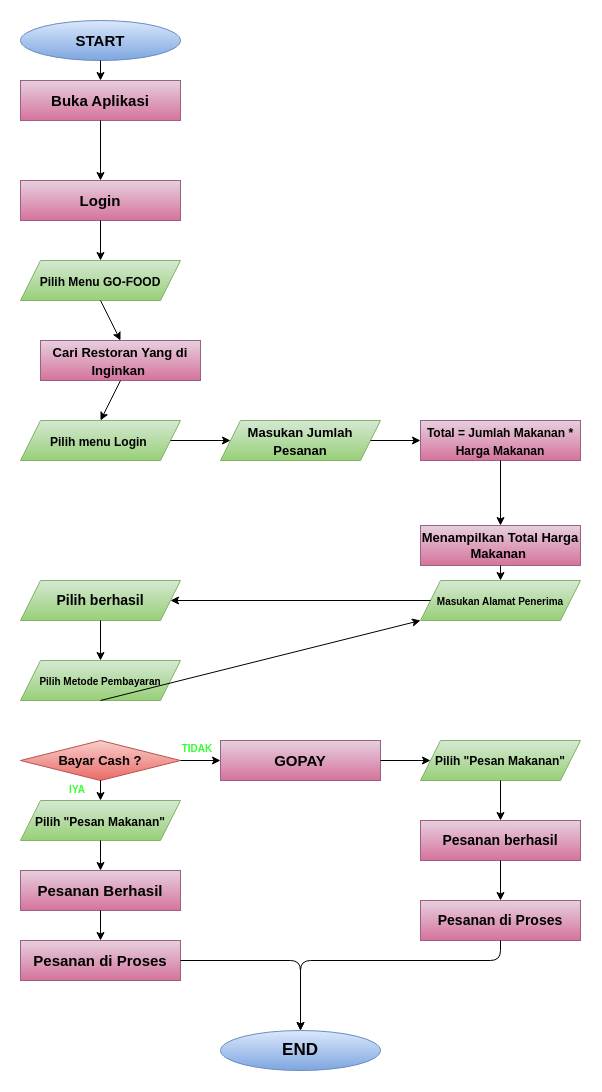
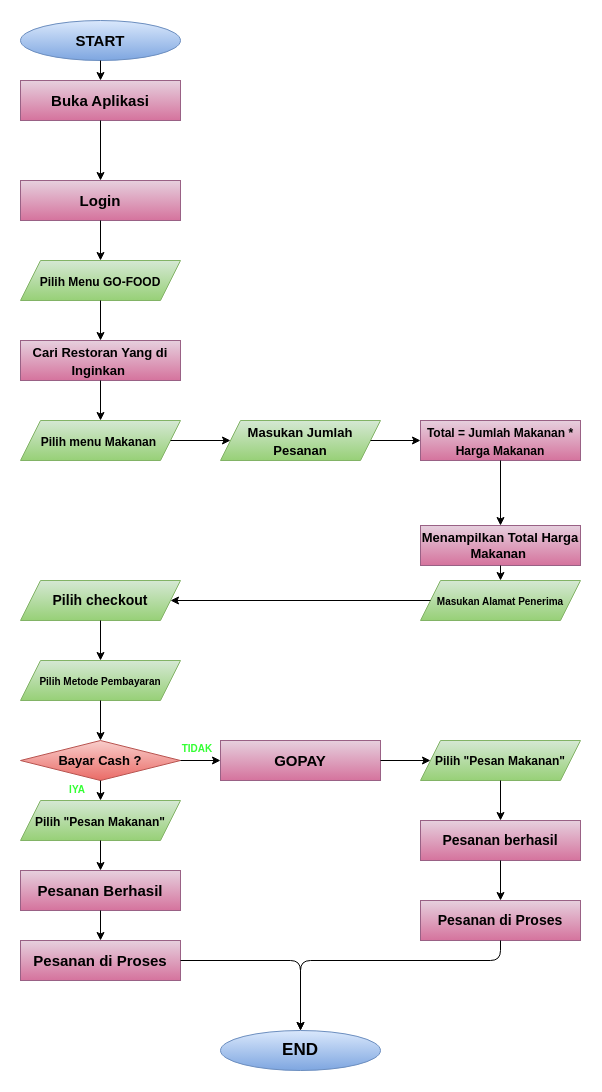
  <mxCell id="0" />
  <mxCell id="1" parent="0" />
  <mxCell id="2" value="&lt;font color=&quot;#000000&quot; size=&quot;1&quot;&gt;&lt;b style=&quot;font-size: 15px&quot;&gt;START&lt;/b&gt;&lt;/font&gt;" style="ellipse;whiteSpace=wrap;html=1;fillColor=#dae8fc;gradientColor=#7ea6e0;strokeColor=#6c8ebf;" vertex="1" parent="1"><mxGeometry x="20" y="20" width="160" height="40" as="geometry" /></mxCell>
  <mxCell id="3" value="&lt;b&gt;&lt;font style=&quot;font-size: 15px&quot;&gt;Buka Aplikasi&lt;/font&gt;&lt;/b&gt;" style="rounded=0;whiteSpace=wrap;html=1;fillColor=#e6d0de;gradientColor=#d5739d;strokeColor=#996185;" vertex="1" parent="1"><mxGeometry x="20" y="80" width="160" height="40" as="geometry" /></mxCell>
  <mxCell id="4" value="" style="endArrow=classic;html=1;exitX=0.5;exitY=1;exitDx=0;exitDy=0;entryX=0.5;entryY=0;entryDx=0;entryDy=0;" edge="1" parent="1" source="2" target="3"><mxGeometry width="50" height="50" relative="1" as="geometry"><mxPoint x="270" y="180" as="sourcePoint" /><mxPoint x="320" y="130" as="targetPoint" /></mxGeometry></mxCell>
  <mxCell id="5" value="&lt;b&gt;&lt;font style=&quot;font-size: 15px&quot;&gt;Login&lt;/font&gt;&lt;/b&gt;" style="rounded=0;whiteSpace=wrap;html=1;fillColor=#e6d0de;gradientColor=#d5739d;strokeColor=#996185;" vertex="1" parent="1"><mxGeometry x="20" y="180" width="160" height="40" as="geometry" /></mxCell>
  <mxCell id="6" value="" style="endArrow=classic;html=1;exitX=0.5;exitY=1;exitDx=0;exitDy=0;entryX=0.5;entryY=0;entryDx=0;entryDy=0;" edge="1" parent="1" source="3" target="5"><mxGeometry width="50" height="50" relative="1" as="geometry"><mxPoint x="140" y="160" as="sourcePoint" /><mxPoint x="320" y="130" as="targetPoint" /></mxGeometry></mxCell>
  <mxCell id="7" value="&lt;b&gt;&lt;font style=&quot;font-size: 12px&quot; color=&quot;#000000&quot;&gt;Pilih Menu GO-FOOD&lt;/font&gt;&lt;/b&gt;" style="shape=parallelogram;perimeter=parallelogramPerimeter;whiteSpace=wrap;html=1;fixedSize=1;fontSize=15;fillColor=#d5e8d4;gradientColor=#97d077;strokeColor=#82b366;" vertex="1" parent="1"><mxGeometry x="20" y="260" width="160" height="40" as="geometry" /></mxCell>
- <mxCell id="8" value="&lt;b&gt;&lt;font style=&quot;font-size: 13px&quot;&gt;Cari Restoran Yang di Inginkan&amp;nbsp;&lt;/font&gt;&lt;/b&gt;" style="rounded=0;whiteSpace=wrap;html=1;fontSize=15;fillColor=#e6d0de;gradientColor=#d5739d;strokeColor=#996185;" vertex="1" parent="1"><mxGeometry x="40" y="340" width="160" height="40" as="geometry" /></mxCell>
- <mxCell id="9" value="&lt;b&gt;&lt;font style=&quot;font-size: 12px&quot; color=&quot;#000000&quot;&gt;Pilih menu Login&amp;nbsp;&lt;/font&gt;&lt;/b&gt;" style="shape=parallelogram;perimeter=parallelogramPerimeter;whiteSpace=wrap;html=1;fixedSize=1;fontSize=15;fillColor=#d5e8d4;gradientColor=#97d077;strokeColor=#82b366;" vertex="1" parent="1"><mxGeometry x="20" y="420" width="160" height="40" as="geometry" /></mxCell>
+ <mxCell id="8" value="&lt;b&gt;&lt;font style=&quot;font-size: 13px&quot;&gt;Cari Restoran Yang di Inginkan&amp;nbsp;&lt;/font&gt;&lt;/b&gt;" style="rounded=0;whiteSpace=wrap;html=1;fontSize=15;fillColor=#e6d0de;gradientColor=#d5739d;strokeColor=#996185;" vertex="1" parent="1"><mxGeometry x="20" y="340" width="160" height="40" as="geometry" /></mxCell>
+ <mxCell id="9" value="&lt;b&gt;&lt;font style=&quot;font-size: 12px&quot; color=&quot;#000000&quot;&gt;Pilih menu Makanan&amp;nbsp;&lt;/font&gt;&lt;/b&gt;" style="shape=parallelogram;perimeter=parallelogramPerimeter;whiteSpace=wrap;html=1;fixedSize=1;fontSize=15;fillColor=#d5e8d4;gradientColor=#97d077;strokeColor=#82b366;" vertex="1" parent="1"><mxGeometry x="20" y="420" width="160" height="40" as="geometry" /></mxCell>
  <mxCell id="10" value="" style="endArrow=classic;html=1;fontSize=15;fontColor=#000000;exitX=0.5;exitY=1;exitDx=0;exitDy=0;entryX=0.5;entryY=0;entryDx=0;entryDy=0;" edge="1" parent="1" source="5" target="7"><mxGeometry width="50" height="50" relative="1" as="geometry"><mxPoint x="280" y="310" as="sourcePoint" /><mxPoint x="330" y="260" as="targetPoint" /></mxGeometry></mxCell>
  <mxCell id="11" value="" style="endArrow=classic;html=1;fontSize=15;fontColor=#000000;exitX=0.5;exitY=1;exitDx=0;exitDy=0;entryX=0.5;entryY=0;entryDx=0;entryDy=0;" edge="1" parent="1" source="7" target="8"><mxGeometry width="50" height="50" relative="1" as="geometry"><mxPoint x="280" y="310" as="sourcePoint" /><mxPoint x="330" y="260" as="targetPoint" /></mxGeometry></mxCell>
  <mxCell id="12" value="" style="endArrow=classic;html=1;fontSize=15;fontColor=#000000;exitX=0.5;exitY=1;exitDx=0;exitDy=0;entryX=0.5;entryY=0;entryDx=0;entryDy=0;" edge="1" parent="1" source="8" target="9"><mxGeometry width="50" height="50" relative="1" as="geometry"><mxPoint x="280" y="310" as="sourcePoint" /><mxPoint x="330" y="260" as="targetPoint" /></mxGeometry></mxCell>
  <mxCell id="13" value="&lt;b&gt;&lt;font color=&quot;#000000&quot; style=&quot;font-size: 13px&quot;&gt;Masukan Jumlah Pesanan&lt;/font&gt;&lt;/b&gt;" style="shape=parallelogram;perimeter=parallelogramPerimeter;whiteSpace=wrap;html=1;fixedSize=1;fontSize=15;fillColor=#d5e8d4;gradientColor=#97d077;strokeColor=#82b366;" vertex="1" parent="1"><mxGeometry x="220" y="420" width="160" height="40" as="geometry" /></mxCell>
  <mxCell id="14" value="&lt;font style=&quot;font-size: 12px&quot;&gt;&lt;b&gt;Total = Jumlah Makanan * Harga Makanan&lt;/b&gt;&lt;/font&gt;" style="rounded=0;whiteSpace=wrap;html=1;fontSize=15;fillColor=#e6d0de;gradientColor=#d5739d;strokeColor=#996185;" vertex="1" parent="1"><mxGeometry x="420" y="420" width="160" height="40" as="geometry" /></mxCell>
  <mxCell id="15" value="" style="endArrow=classic;html=1;fontSize=15;fontColor=#000000;exitX=1;exitY=0.5;exitDx=0;exitDy=0;entryX=0;entryY=0.5;entryDx=0;entryDy=0;" edge="1" parent="1" source="13" target="14"><mxGeometry width="50" height="50" relative="1" as="geometry"><mxPoint x="320" y="380" as="sourcePoint" /><mxPoint x="410" y="440" as="targetPoint" /></mxGeometry></mxCell>
  <mxCell id="16" value="" style="endArrow=classic;html=1;fontSize=15;fontColor=#000000;exitX=1;exitY=0.5;exitDx=0;exitDy=0;" edge="1" parent="1" source="9" target="13"><mxGeometry width="50" height="50" relative="1" as="geometry"><mxPoint x="320" y="380" as="sourcePoint" /><mxPoint x="370" y="330" as="targetPoint" /></mxGeometry></mxCell>
  <mxCell id="17" value="&lt;b&gt;&lt;font style=&quot;font-size: 13px&quot;&gt;Menampilkan Total Harga Makanan&amp;nbsp;&lt;/font&gt;&lt;/b&gt;" style="rounded=0;whiteSpace=wrap;html=1;fontSize=12;fillColor=#e6d0de;gradientColor=#d5739d;strokeColor=#996185;" vertex="1" parent="1"><mxGeometry x="420" y="525" width="160" height="40" as="geometry" /></mxCell>
  <mxCell id="18" value="" style="endArrow=classic;html=1;fontSize=12;fontColor=#000000;entryX=0.5;entryY=0;entryDx=0;entryDy=0;exitX=0.5;exitY=1;exitDx=0;exitDy=0;" edge="1" parent="1" source="14" target="17"><mxGeometry width="50" height="50" relative="1" as="geometry"><mxPoint x="320" y="560" as="sourcePoint" /><mxPoint x="370" y="510" as="targetPoint" /></mxGeometry></mxCell>
  <mxCell id="19" value="&lt;font color=&quot;#000000&quot; size=&quot;1&quot;&gt;&lt;b&gt;Masukan Alamat Penerima&lt;/b&gt;&lt;/font&gt;" style="shape=parallelogram;perimeter=parallelogramPerimeter;whiteSpace=wrap;html=1;fixedSize=1;fontSize=13;fillColor=#d5e8d4;gradientColor=#97d077;strokeColor=#82b366;" vertex="1" parent="1"><mxGeometry x="420" y="580" width="160" height="40" as="geometry" /></mxCell>
- <mxCell id="20" value="&lt;font color=&quot;#000000&quot; size=&quot;1&quot;&gt;&lt;b style=&quot;font-size: 14px&quot;&gt;Pilih berhasil&lt;/b&gt;&lt;/font&gt;" style="shape=parallelogram;perimeter=parallelogramPerimeter;whiteSpace=wrap;html=1;fixedSize=1;fontSize=13;fillColor=#d5e8d4;gradientColor=#97d077;strokeColor=#82b366;" vertex="1" parent="1"><mxGeometry x="20" y="580" width="160" height="40" as="geometry" /></mxCell>
+ <mxCell id="20" value="&lt;font color=&quot;#000000&quot; size=&quot;1&quot;&gt;&lt;b style=&quot;font-size: 14px&quot;&gt;Pilih checkout&lt;/b&gt;&lt;/font&gt;" style="shape=parallelogram;perimeter=parallelogramPerimeter;whiteSpace=wrap;html=1;fixedSize=1;fontSize=13;fillColor=#d5e8d4;gradientColor=#97d077;strokeColor=#82b366;" vertex="1" parent="1"><mxGeometry x="20" y="580" width="160" height="40" as="geometry" /></mxCell>
  <mxCell id="21" value="&lt;font color=&quot;#000000&quot; size=&quot;1&quot;&gt;&lt;b&gt;Pilih Metode Pembayaran&lt;/b&gt;&lt;/font&gt;" style="shape=parallelogram;perimeter=parallelogramPerimeter;whiteSpace=wrap;html=1;fixedSize=1;fontSize=13;fillColor=#d5e8d4;gradientColor=#97d077;strokeColor=#82b366;" vertex="1" parent="1"><mxGeometry x="20" y="660" width="160" height="40" as="geometry" /></mxCell>
  <mxCell id="22" value="&lt;b&gt;Bayar Cash ?&lt;/b&gt;" style="rhombus;whiteSpace=wrap;html=1;fontSize=13;fillColor=#f8cecc;gradientColor=#ea6b66;strokeColor=#b85450;" vertex="1" parent="1"><mxGeometry x="20" y="740" width="160" height="40" as="geometry" /></mxCell>
  <mxCell id="23" value="" style="endArrow=classic;html=1;fontSize=13;fontColor=#000000;entryX=1;entryY=0.5;entryDx=0;entryDy=0;exitX=0;exitY=0.5;exitDx=0;exitDy=0;" edge="1" parent="1" source="19" target="20"><mxGeometry width="50" height="50" relative="1" as="geometry"><mxPoint x="320" y="670" as="sourcePoint" /><mxPoint x="370" y="620" as="targetPoint" /></mxGeometry></mxCell>
  <mxCell id="24" value="" style="endArrow=classic;html=1;fontSize=13;fontColor=#000000;exitX=0.5;exitY=1;exitDx=0;exitDy=0;entryX=0.5;entryY=0;entryDx=0;entryDy=0;" edge="1" parent="1" source="17" target="19"><mxGeometry width="50" height="50" relative="1" as="geometry"><mxPoint x="320" y="670" as="sourcePoint" /><mxPoint x="370" y="620" as="targetPoint" /></mxGeometry></mxCell>
  <mxCell id="25" value="" style="endArrow=classic;html=1;fontSize=13;fontColor=#000000;exitX=0.5;exitY=1;exitDx=0;exitDy=0;entryX=0.5;entryY=0;entryDx=0;entryDy=0;" edge="1" parent="1" source="20" target="21"><mxGeometry width="50" height="50" relative="1" as="geometry"><mxPoint x="320" y="670" as="sourcePoint" /><mxPoint x="370" y="620" as="targetPoint" /></mxGeometry></mxCell>
- <mxCell id="26" value="" style="endArrow=classic;html=1;fontSize=13;fontColor=#000000;exitX=0.5;exitY=1;exitDx=0;exitDy=0;" edge="1" parent="1" source="21" target="19"><mxGeometry width="50" height="50" relative="1" as="geometry"><mxPoint x="220" y="780" as="sourcePoint" /><mxPoint x="270" y="730" as="targetPoint" /></mxGeometry></mxCell>
+ <mxCell id="26" value="" style="endArrow=classic;html=1;fontSize=13;fontColor=#000000;exitX=0.5;exitY=1;exitDx=0;exitDy=0;entryX=0.5;entryY=0;entryDx=0;entryDy=0;" edge="1" parent="1" source="21" target="22"><mxGeometry width="50" height="50" relative="1" as="geometry"><mxPoint x="220" y="780" as="sourcePoint" /><mxPoint x="270" y="730" as="targetPoint" /></mxGeometry></mxCell>
  <mxCell id="27" value="&lt;b&gt;&lt;font style=&quot;font-size: 15px&quot;&gt;GOPAY&lt;/font&gt;&lt;/b&gt;" style="rounded=0;whiteSpace=wrap;html=1;fontSize=14;fillColor=#e6d0de;gradientColor=#d5739d;strokeColor=#996185;" vertex="1" parent="1"><mxGeometry x="220" y="740" width="160" height="40" as="geometry" /></mxCell>
  <mxCell id="28" value="&lt;font color=&quot;#000000&quot; size=&quot;1&quot;&gt;&lt;b style=&quot;font-size: 12px&quot;&gt;Pilih &quot;Pesan Makanan&quot;&lt;/b&gt;&lt;/font&gt;" style="shape=parallelogram;perimeter=parallelogramPerimeter;whiteSpace=wrap;html=1;fixedSize=1;fontSize=14;fillColor=#d5e8d4;gradientColor=#97d077;strokeColor=#82b366;" vertex="1" parent="1"><mxGeometry x="420" y="740" width="160" height="40" as="geometry" /></mxCell>
  <mxCell id="29" value="&lt;b&gt;Pesanan berhasil&lt;/b&gt;" style="rounded=0;whiteSpace=wrap;html=1;fontSize=14;fillColor=#e6d0de;gradientColor=#d5739d;strokeColor=#996185;" vertex="1" parent="1"><mxGeometry x="420" y="820" width="160" height="40" as="geometry" /></mxCell>
  <mxCell id="30" value="" style="endArrow=classic;html=1;fontSize=14;fontColor=#000000;exitX=1;exitY=0.5;exitDx=0;exitDy=0;entryX=0;entryY=0.5;entryDx=0;entryDy=0;" edge="1" parent="1" source="22" target="27"><mxGeometry width="50" height="50" relative="1" as="geometry"><mxPoint x="320" y="780" as="sourcePoint" /><mxPoint x="370" y="730" as="targetPoint" /></mxGeometry></mxCell>
  <mxCell id="31" value="" style="endArrow=classic;html=1;fontSize=14;fontColor=#000000;exitX=0.5;exitY=1;exitDx=0;exitDy=0;" edge="1" parent="1" source="28" target="29"><mxGeometry width="50" height="50" relative="1" as="geometry"><mxPoint x="620" y="810" as="sourcePoint" /><mxPoint x="670" y="760" as="targetPoint" /></mxGeometry></mxCell>
  <mxCell id="32" value="" style="endArrow=classic;html=1;fontSize=14;fontColor=#000000;entryX=0;entryY=0.5;entryDx=0;entryDy=0;exitX=1;exitY=0.5;exitDx=0;exitDy=0;" edge="1" parent="1" source="27" target="28"><mxGeometry width="50" height="50" relative="1" as="geometry"><mxPoint x="320" y="780" as="sourcePoint" /><mxPoint x="370" y="730" as="targetPoint" /></mxGeometry></mxCell>
  <mxCell id="33" value="&lt;b&gt;Pesanan di Proses&lt;/b&gt;" style="rounded=0;whiteSpace=wrap;html=1;fontSize=14;fillColor=#e6d0de;gradientColor=#d5739d;strokeColor=#996185;" vertex="1" parent="1"><mxGeometry x="420" y="900" width="160" height="40" as="geometry" /></mxCell>
  <mxCell id="34" value="" style="endArrow=classic;html=1;fontSize=12;fontColor=#000000;entryX=0.5;entryY=0;entryDx=0;entryDy=0;exitX=0.5;exitY=1;exitDx=0;exitDy=0;" edge="1" parent="1" source="29" target="33"><mxGeometry width="50" height="50" relative="1" as="geometry"><mxPoint x="320" y="910" as="sourcePoint" /><mxPoint x="370" y="860" as="targetPoint" /></mxGeometry></mxCell>
  <mxCell id="35" value="&lt;font color=&quot;#000000&quot; size=&quot;1&quot;&gt;&lt;b style=&quot;font-size: 17px&quot;&gt;END&lt;/b&gt;&lt;/font&gt;" style="ellipse;whiteSpace=wrap;html=1;fontSize=12;fillColor=#dae8fc;gradientColor=#7ea6e0;strokeColor=#6c8ebf;" vertex="1" parent="1"><mxGeometry x="220" y="1030" width="160" height="40" as="geometry" /></mxCell>
  <mxCell id="36" value="&lt;b style=&quot;color: rgb(0 , 0 , 0) ; font-size: 12px&quot;&gt;Pilih &quot;Pesan Makanan&quot;&lt;/b&gt;" style="shape=parallelogram;perimeter=parallelogramPerimeter;whiteSpace=wrap;html=1;fixedSize=1;fontSize=15;fillColor=#d5e8d4;gradientColor=#97d077;strokeColor=#82b366;" vertex="1" parent="1"><mxGeometry x="20" y="800" width="160" height="40" as="geometry" /></mxCell>
  <mxCell id="37" value="&lt;b&gt;Pesanan Berhasil&lt;/b&gt;" style="rounded=0;whiteSpace=wrap;html=1;fontSize=15;fillColor=#e6d0de;gradientColor=#d5739d;strokeColor=#996185;" vertex="1" parent="1"><mxGeometry x="20" y="870" width="160" height="40" as="geometry" /></mxCell>
  <mxCell id="38" value="&lt;b&gt;Pesanan di Proses&lt;/b&gt;" style="rounded=0;whiteSpace=wrap;html=1;fontSize=15;fillColor=#e6d0de;gradientColor=#d5739d;strokeColor=#996185;" vertex="1" parent="1"><mxGeometry x="20" y="940" width="160" height="40" as="geometry" /></mxCell>
  <mxCell id="39" value="" style="endArrow=classic;html=1;fontSize=15;fontColor=#000000;exitX=1;exitY=0.5;exitDx=0;exitDy=0;entryX=0.5;entryY=0;entryDx=0;entryDy=0;" edge="1" parent="1" source="38" target="35"><mxGeometry width="50" height="50" relative="1" as="geometry"><mxPoint x="320" y="960" as="sourcePoint" /><mxPoint x="370" y="910" as="targetPoint" /><Array as="points"><mxPoint x="300" y="960" /></Array></mxGeometry></mxCell>
  <mxCell id="40" value="" style="endArrow=classic;html=1;fontSize=15;fontColor=#000000;exitX=0.5;exitY=1;exitDx=0;exitDy=0;" edge="1" parent="1" source="33"><mxGeometry width="50" height="50" relative="1" as="geometry"><mxPoint x="410" y="1030" as="sourcePoint" /><mxPoint x="300" y="1030" as="targetPoint" /><Array as="points"><mxPoint x="500" y="960" /><mxPoint x="300" y="960" /></Array></mxGeometry></mxCell>
  <mxCell id="41" value="" style="endArrow=classic;html=1;fontSize=15;fontColor=#000000;exitX=0.5;exitY=1;exitDx=0;exitDy=0;entryX=0.5;entryY=0;entryDx=0;entryDy=0;" edge="1" parent="1" source="36" target="37"><mxGeometry width="50" height="50" relative="1" as="geometry"><mxPoint x="200" y="910" as="sourcePoint" /><mxPoint x="250" y="860" as="targetPoint" /></mxGeometry></mxCell>
  <mxCell id="42" value="" style="endArrow=classic;html=1;fontSize=15;fontColor=#000000;exitX=0.5;exitY=1;exitDx=0;exitDy=0;entryX=0.5;entryY=0;entryDx=0;entryDy=0;" edge="1" parent="1" source="37" target="38"><mxGeometry width="50" height="50" relative="1" as="geometry"><mxPoint x="190" y="940" as="sourcePoint" /><mxPoint x="240" y="890" as="targetPoint" /></mxGeometry></mxCell>
  <mxCell id="43" value="" style="endArrow=classic;html=1;fontSize=15;fontColor=#000000;exitX=0.5;exitY=1;exitDx=0;exitDy=0;entryX=0.5;entryY=0;entryDx=0;entryDy=0;" edge="1" parent="1" source="22" target="36"><mxGeometry width="50" height="50" relative="1" as="geometry"><mxPoint x="-60" y="800" as="sourcePoint" /><mxPoint x="-10" y="750" as="targetPoint" /></mxGeometry></mxCell>
  <mxCell id="44" value="&lt;font color=&quot;#33ff33&quot; size=&quot;1&quot;&gt;&lt;b&gt;TIDAK&lt;/b&gt;&lt;/font&gt;" style="text;html=1;strokeColor=none;fillColor=none;align=center;verticalAlign=middle;whiteSpace=wrap;rounded=0;fontSize=15;fontColor=#000000;" vertex="1" parent="1"><mxGeometry x="167" y="731" width="60" height="30" as="geometry" /></mxCell>
  <mxCell id="45" value="&lt;b&gt;IYA&lt;/b&gt;" style="text;html=1;strokeColor=none;fillColor=none;align=center;verticalAlign=middle;whiteSpace=wrap;rounded=0;fontSize=10;fontColor=#33FF33;" vertex="1" parent="1"><mxGeometry x="47" y="774" width="60" height="30" as="geometry" /></mxCell>
